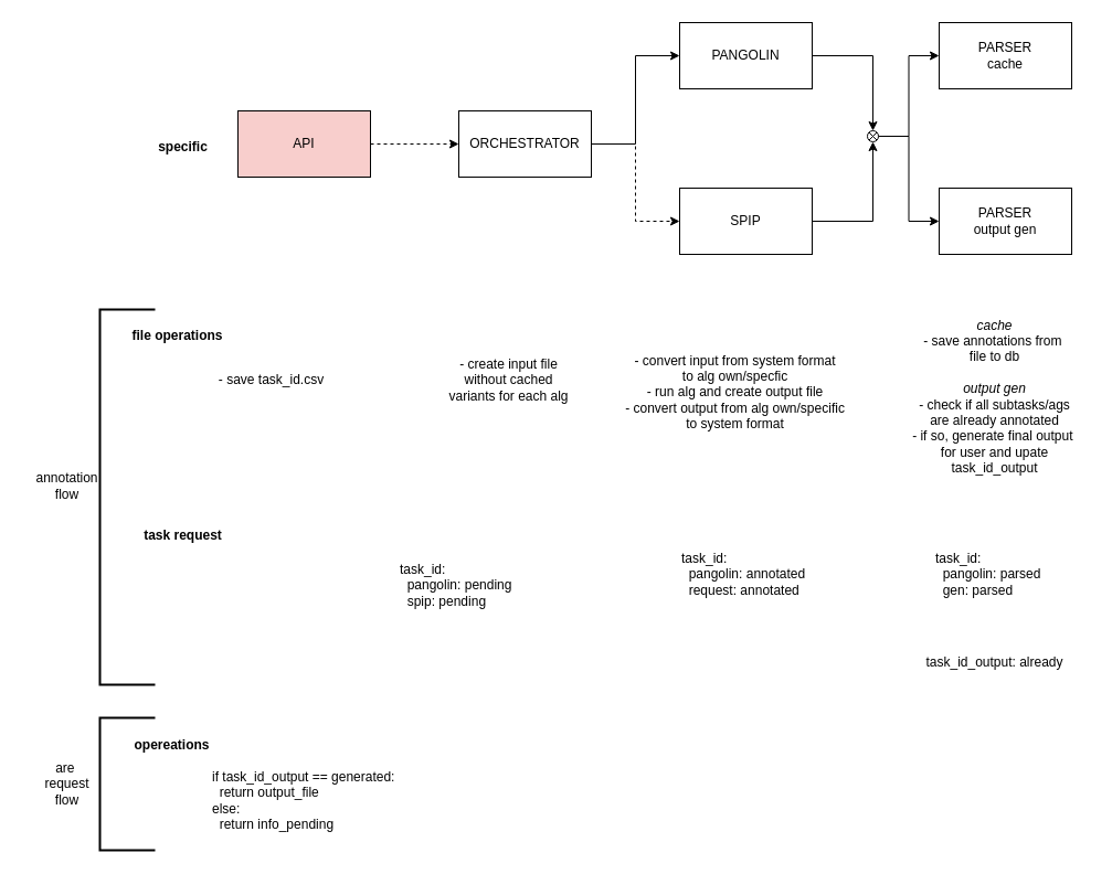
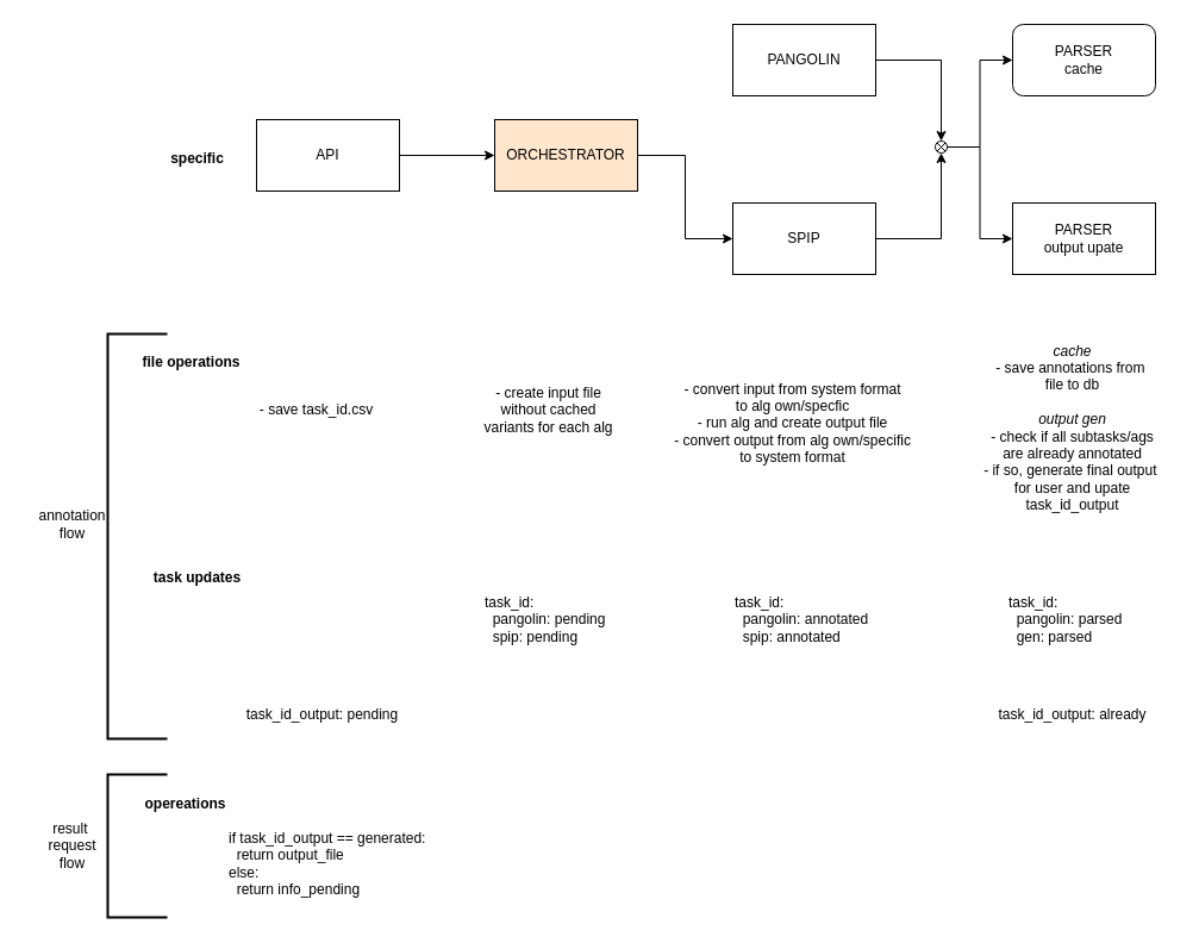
  <mxCell id="0" />
  <mxCell id="1" parent="0" />
- <mxCell id="2" style="edgeStyle=orthogonalEdgeStyle;rounded=0;orthogonalLoop=1;jettySize=auto;html=1;exitX=1;exitY=0.5;exitDx=0;exitDy=0;entryX=0;entryY=0.5;entryDx=0;entryDy=0;dashed=1;" parent="1" source="3" target="6" edge="1"><mxGeometry relative="1" as="geometry" /></mxCell>
- <mxCell id="3" value="API" style="rounded=0;whiteSpace=wrap;html=1;fillColor=#f8cecc;" parent="1" vertex="1"><mxGeometry x="215" y="100" width="120" height="60" as="geometry" /></mxCell>
- <mxCell id="4" style="edgeStyle=orthogonalEdgeStyle;rounded=0;orthogonalLoop=1;jettySize=auto;html=1;exitX=1;exitY=0.5;exitDx=0;exitDy=0;entryX=0;entryY=0.5;entryDx=0;entryDy=0;" parent="1" source="6" target="9" edge="1"><mxGeometry relative="1" as="geometry" /></mxCell>
- <mxCell id="5" style="edgeStyle=orthogonalEdgeStyle;rounded=0;orthogonalLoop=1;jettySize=auto;html=1;exitX=1;exitY=0.5;exitDx=0;exitDy=0;entryX=0;entryY=0.5;entryDx=0;entryDy=0;dashed=1;" parent="1" source="6" target="10" edge="1"><mxGeometry relative="1" as="geometry" /></mxCell>
- <mxCell id="6" value="ORCHESTRATOR" style="rounded=0;whiteSpace=wrap;html=1;" parent="1" vertex="1"><mxGeometry x="415" y="100" width="120" height="60" as="geometry" /></mxCell>
- <mxCell id="7" value="- save task_id.csv" style="text;html=1;align=center;verticalAlign=middle;resizable=0;points=[];autosize=1;strokeColor=none;fillColor=none;" parent="1" vertex="1"><mxGeometry x="185" y="329" width="120" height="30" as="geometry" /></mxCell>
+ <mxCell id="2" style="edgeStyle=orthogonalEdgeStyle;rounded=0;orthogonalLoop=1;jettySize=auto;html=1;exitX=1;exitY=0.5;exitDx=0;exitDy=0;entryX=0;entryY=0.5;entryDx=0;entryDy=0;" parent="1" source="3" target="6" edge="1"><mxGeometry relative="1" as="geometry" /></mxCell>
+ <mxCell id="3" value="API" style="rounded=0;whiteSpace=wrap;html=1;" parent="1" vertex="1"><mxGeometry x="215" y="100" width="120" height="60" as="geometry" /></mxCell>
+ <mxCell id="5" style="edgeStyle=orthogonalEdgeStyle;rounded=0;orthogonalLoop=1;jettySize=auto;html=1;exitX=1;exitY=0.5;exitDx=0;exitDy=0;entryX=0;entryY=0.5;entryDx=0;entryDy=0;" parent="1" source="6" target="10" edge="1"><mxGeometry relative="1" as="geometry" /></mxCell>
+ <mxCell id="6" value="ORCHESTRATOR" style="rounded=0;whiteSpace=wrap;html=1;fillColor=#ffe6cc;" parent="1" vertex="1"><mxGeometry x="415" y="100" width="120" height="60" as="geometry" /></mxCell>
+ <mxCell id="7" value="- save task_id.csv" style="text;html=1;align=center;verticalAlign=middle;resizable=0;points=[];autosize=1;strokeColor=none;fillColor=none;" parent="1" vertex="1"><mxGeometry x="205" y="329" width="120" height="30" as="geometry" /></mxCell>
  <mxCell id="8" value="- create input file &lt;br&gt;without cached &lt;br&gt;variants for each alg" style="text;html=1;align=center;verticalAlign=middle;resizable=0;points=[];autosize=1;strokeColor=none;fillColor=none;" parent="1" vertex="1"><mxGeometry x="395" y="314" width="130" height="60" as="geometry" /></mxCell>
  <mxCell id="9" value="PANGOLIN" style="rounded=0;whiteSpace=wrap;html=1;" parent="1" vertex="1"><mxGeometry x="615" y="20" width="120" height="60" as="geometry" /></mxCell>
  <mxCell id="10" value="SPIP" style="rounded=0;whiteSpace=wrap;html=1;" parent="1" vertex="1"><mxGeometry x="615" y="170" width="120" height="60" as="geometry" /></mxCell>
  <mxCell id="11" value="- convert input from system format &lt;br&gt;to alg own/specfic&lt;br&gt;- run alg and create output file&lt;br&gt;- convert output from alg own/specific&lt;br&gt;to system format" style="text;html=1;align=center;verticalAlign=middle;resizable=0;points=[];autosize=1;strokeColor=none;fillColor=none;" parent="1" vertex="1"><mxGeometry x="555" y="310" width="220" height="90" as="geometry" /></mxCell>
- <mxCell id="12" value="PARSER&lt;br&gt;cache" style="rounded=0;whiteSpace=wrap;html=1;" parent="1" vertex="1"><mxGeometry x="850" y="20" width="120" height="60" as="geometry" /></mxCell>
+ <mxCell id="12" value="PARSER&lt;br&gt;cache" style="whiteSpace=wrap;html=1;rounded=1;" parent="1" vertex="1"><mxGeometry x="850" y="20" width="120" height="60" as="geometry" /></mxCell>
  <mxCell id="13" value="&lt;i&gt;cache&lt;/i&gt;&lt;br&gt;- save annotations from&amp;nbsp;&lt;br&gt;file to db&lt;br&gt;&lt;br&gt;&lt;i&gt;output gen&lt;br&gt;&lt;/i&gt;- check if all subtasks/ags&lt;br&gt;are already annotated&lt;br&gt;- if so, generate final output&amp;nbsp;&lt;br&gt;for user and upate &lt;br&gt;task_id_output" style="text;html=1;align=center;verticalAlign=middle;resizable=0;points=[];autosize=1;strokeColor=none;fillColor=none;" parent="1" vertex="1"><mxGeometry x="815" y="279" width="170" height="160" as="geometry" /></mxCell>
  <mxCell id="14" value="&lt;b&gt;specific&lt;br&gt;&lt;/b&gt;" style="text;html=1;align=center;verticalAlign=middle;resizable=0;points=[];autosize=1;strokeColor=none;fillColor=none;" vertex="1" parent="1"><mxGeometry x="120" y="118" width="90" height="30" as="geometry" /></mxCell>
  <mxCell id="15" value="&lt;b&gt;file operations&lt;br&gt;&lt;/b&gt;" style="text;html=1;align=center;verticalAlign=middle;resizable=0;points=[];autosize=1;strokeColor=none;fillColor=none;" vertex="1" parent="1"><mxGeometry x="105" y="289" width="110" height="30" as="geometry" /></mxCell>
- <mxCell id="16" value="&lt;b&gt;task request&lt;br&gt;&lt;/b&gt;" style="text;html=1;align=center;verticalAlign=middle;resizable=0;points=[];autosize=1;strokeColor=none;fillColor=none;" vertex="1" parent="1"><mxGeometry x="115" y="470" width="100" height="30" as="geometry" /></mxCell>
- <mxCell id="17" value="task_id:&lt;br&gt;&amp;nbsp; pangolin: pending&lt;br&gt;&amp;nbsp; spip: pending" style="text;html=1;align=left;verticalAlign=middle;resizable=0;points=[];autosize=1;strokeColor=none;fillColor=none;" vertex="1" parent="1"><mxGeometry x="360" y="500" width="120" height="60" as="geometry" /></mxCell>
- <mxCell id="18" value="task_id:&lt;br&gt;&amp;nbsp; pangolin: annotated&lt;br&gt;&amp;nbsp; request: annotated" style="text;html=1;align=left;verticalAlign=middle;resizable=0;points=[];autosize=1;strokeColor=none;fillColor=none;" vertex="1" parent="1"><mxGeometry x="615" y="490" width="140" height="60" as="geometry" /></mxCell>
+ <mxCell id="16" value="&lt;b&gt;task updates&lt;br&gt;&lt;/b&gt;" style="text;html=1;align=center;verticalAlign=middle;resizable=0;points=[];autosize=1;strokeColor=none;fillColor=none;" vertex="1" parent="1"><mxGeometry x="115" y="470" width="100" height="30" as="geometry" /></mxCell>
+ <mxCell id="17" value="task_id:&lt;br&gt;&amp;nbsp; pangolin: pending&lt;br&gt;&amp;nbsp; spip: pending" style="text;html=1;align=left;verticalAlign=middle;resizable=0;points=[];autosize=1;strokeColor=none;fillColor=none;" vertex="1" parent="1"><mxGeometry x="405" y="490" width="120" height="60" as="geometry" /></mxCell>
+ <mxCell id="18" value="task_id:&lt;br&gt;&amp;nbsp; pangolin: annotated&lt;br&gt;&amp;nbsp; spip: annotated" style="text;html=1;align=left;verticalAlign=middle;resizable=0;points=[];autosize=1;strokeColor=none;fillColor=none;" vertex="1" parent="1"><mxGeometry x="615" y="490" width="140" height="60" as="geometry" /></mxCell>
  <mxCell id="19" value="task_id:&lt;br&gt;&amp;nbsp; pangolin: parsed&lt;br&gt;&amp;nbsp; gen: parsed" style="text;html=1;align=left;verticalAlign=middle;resizable=0;points=[];autosize=1;strokeColor=none;fillColor=none;" vertex="1" parent="1"><mxGeometry x="845" y="490" width="120" height="60" as="geometry" /></mxCell>
  <mxCell id="20" value="" style="strokeWidth=2;html=1;shape=mxgraph.flowchart.annotation_1;align=left;pointerEvents=1;" vertex="1" parent="1"><mxGeometry x="90" y="280" width="50" height="340" as="geometry" /></mxCell>
  <mxCell id="21" value="annotation &lt;br&gt;flow" style="text;html=1;align=center;verticalAlign=middle;resizable=0;points=[];autosize=1;strokeColor=none;fillColor=none;" vertex="1" parent="1"><mxGeometry y="420" width="80" height="40" as="geometry" x="20" /></mxCell>
- <mxCell id="23" value="PARSER&lt;br&gt;output gen" style="rounded=0;whiteSpace=wrap;html=1;" vertex="1" parent="1"><mxGeometry x="850" y="170" width="120" height="60" as="geometry" /></mxCell>
+ <mxCell id="22" value="task_id_output: pending" style="text;html=1;align=center;verticalAlign=middle;resizable=0;points=[];autosize=1;strokeColor=none;fillColor=none;" vertex="1" parent="1"><mxGeometry x="195" y="585" width="150" height="30" as="geometry" /></mxCell>
+ <mxCell id="23" value="PARSER&lt;br&gt;output upate" style="rounded=0;whiteSpace=wrap;html=1;" vertex="1" parent="1"><mxGeometry x="850" y="170" width="120" height="60" as="geometry" /></mxCell>
  <mxCell id="24" style="edgeStyle=orthogonalEdgeStyle;rounded=0;orthogonalLoop=1;jettySize=auto;html=1;exitX=1;exitY=0.5;exitDx=0;exitDy=0;exitPerimeter=0;entryX=0;entryY=0.5;entryDx=0;entryDy=0;" edge="1" parent="1" source="26" target="12"><mxGeometry relative="1" as="geometry" /></mxCell>
  <mxCell id="25" style="edgeStyle=orthogonalEdgeStyle;rounded=0;orthogonalLoop=1;jettySize=auto;html=1;exitX=1;exitY=0.5;exitDx=0;exitDy=0;exitPerimeter=0;entryX=0;entryY=0.5;entryDx=0;entryDy=0;" edge="1" parent="1" source="26" target="23"><mxGeometry relative="1" as="geometry" /></mxCell>
  <mxCell id="26" value="" style="verticalLabelPosition=bottom;verticalAlign=top;html=1;shape=mxgraph.flowchart.or;" vertex="1" parent="1"><mxGeometry x="785" y="118" width="10" height="10" as="geometry" /></mxCell>
  <mxCell id="27" style="edgeStyle=orthogonalEdgeStyle;rounded=0;orthogonalLoop=1;jettySize=auto;html=1;exitX=1;exitY=0.5;exitDx=0;exitDy=0;entryX=0.5;entryY=1;entryDx=0;entryDy=0;entryPerimeter=0;" edge="1" parent="1" source="10" target="26"><mxGeometry relative="1" as="geometry" /></mxCell>
  <mxCell id="28" style="edgeStyle=orthogonalEdgeStyle;rounded=0;orthogonalLoop=1;jettySize=auto;html=1;exitX=1;exitY=0.5;exitDx=0;exitDy=0;entryX=0.5;entryY=0;entryDx=0;entryDy=0;entryPerimeter=0;" edge="1" parent="1" source="9" target="26"><mxGeometry relative="1" as="geometry" /></mxCell>
  <mxCell id="29" value="task_id_output: already" style="text;html=1;align=center;verticalAlign=middle;resizable=0;points=[];autosize=1;strokeColor=none;fillColor=none;" vertex="1" parent="1"><mxGeometry x="820" y="585" width="160" height="30" as="geometry" /></mxCell>
  <mxCell id="30" value="" style="strokeWidth=2;html=1;shape=mxgraph.flowchart.annotation_1;align=left;pointerEvents=1;" vertex="1" parent="1"><mxGeometry x="90" y="650" width="50" height="120" as="geometry" /></mxCell>
- <mxCell id="31" value="are&amp;nbsp;&lt;br&gt;request&lt;br&gt;flow" style="text;html=1;align=center;verticalAlign=middle;resizable=0;points=[];autosize=1;strokeColor=none;fillColor=none;" vertex="1" parent="1"><mxGeometry x="30" y="680" width="60" height="60" as="geometry" /></mxCell>
+ <mxCell id="31" value="result&amp;nbsp;&lt;br&gt;request&lt;br&gt;flow" style="text;html=1;align=center;verticalAlign=middle;resizable=0;points=[];autosize=1;strokeColor=none;fillColor=none;" vertex="1" parent="1"><mxGeometry x="30" y="680" width="60" height="60" as="geometry" /></mxCell>
  <mxCell id="32" value="&lt;b&gt;opereations&lt;br&gt;&lt;/b&gt;" style="text;html=1;align=center;verticalAlign=middle;resizable=0;points=[];autosize=1;strokeColor=none;fillColor=none;" vertex="1" parent="1"><mxGeometry x="110" y="660" width="90" height="30" as="geometry" /></mxCell>
  <mxCell id="33" value="if task_id_output == generated:&lt;br&gt;&amp;nbsp; return output_file&lt;br&gt;else:&lt;br&gt;&amp;nbsp; return info_pending&lt;br&gt;" style="text;html=1;align=left;verticalAlign=middle;resizable=0;points=[];autosize=1;strokeColor=none;fillColor=none;" vertex="1" parent="1"><mxGeometry x="190" y="690" width="190" height="70" as="geometry" /></mxCell>
